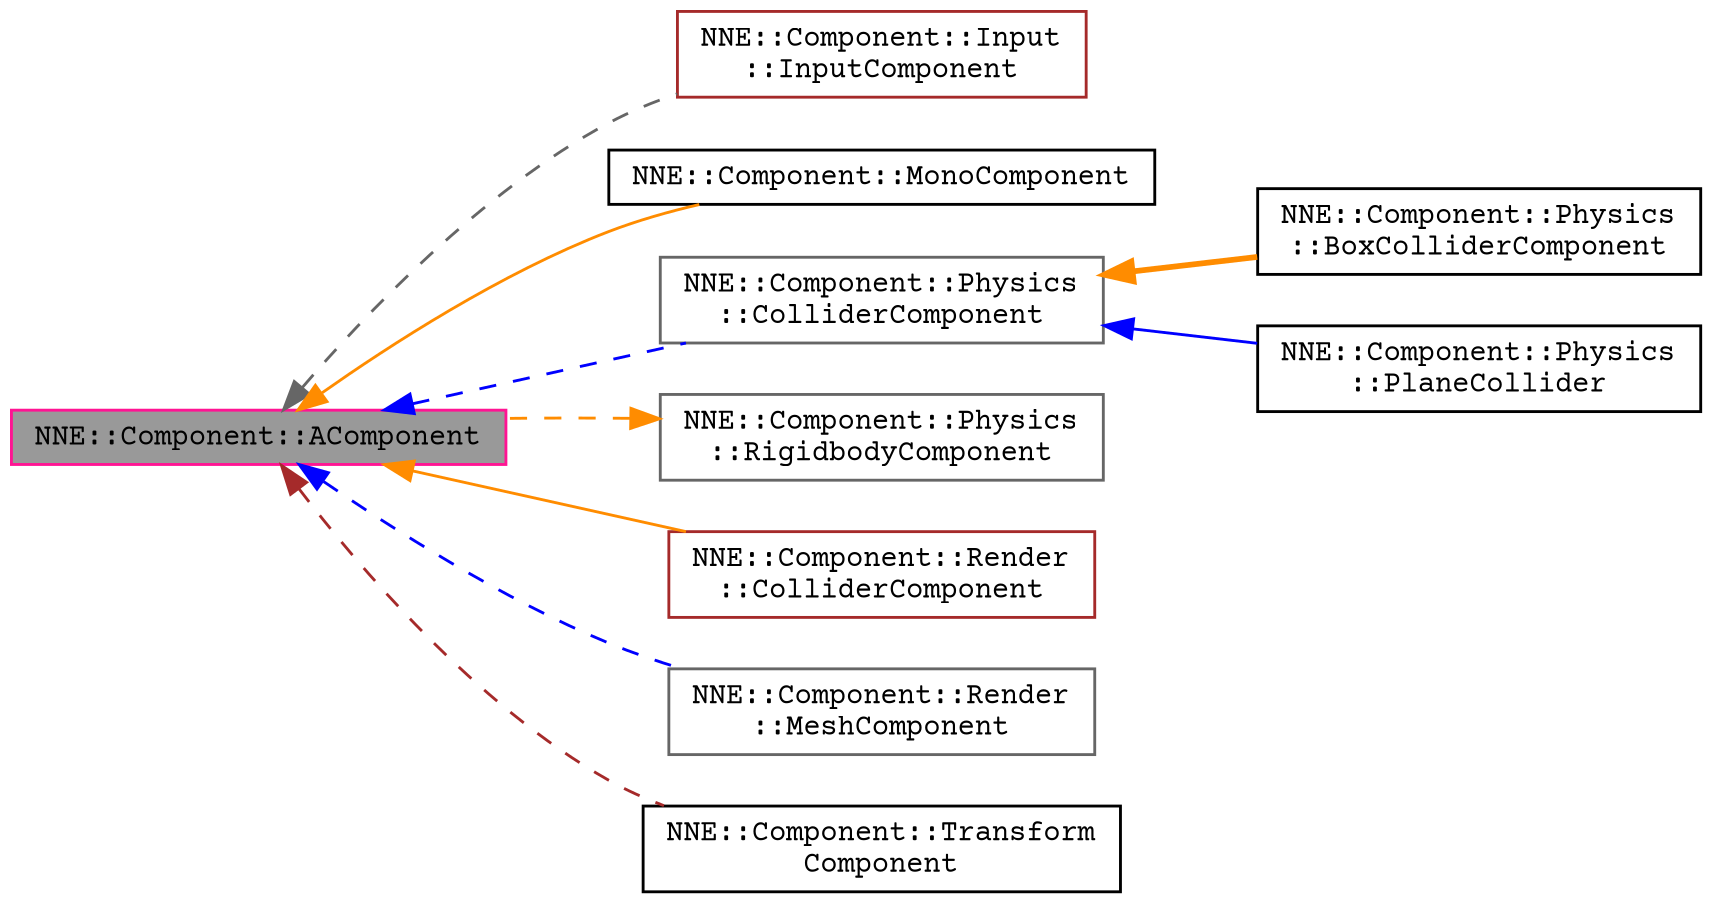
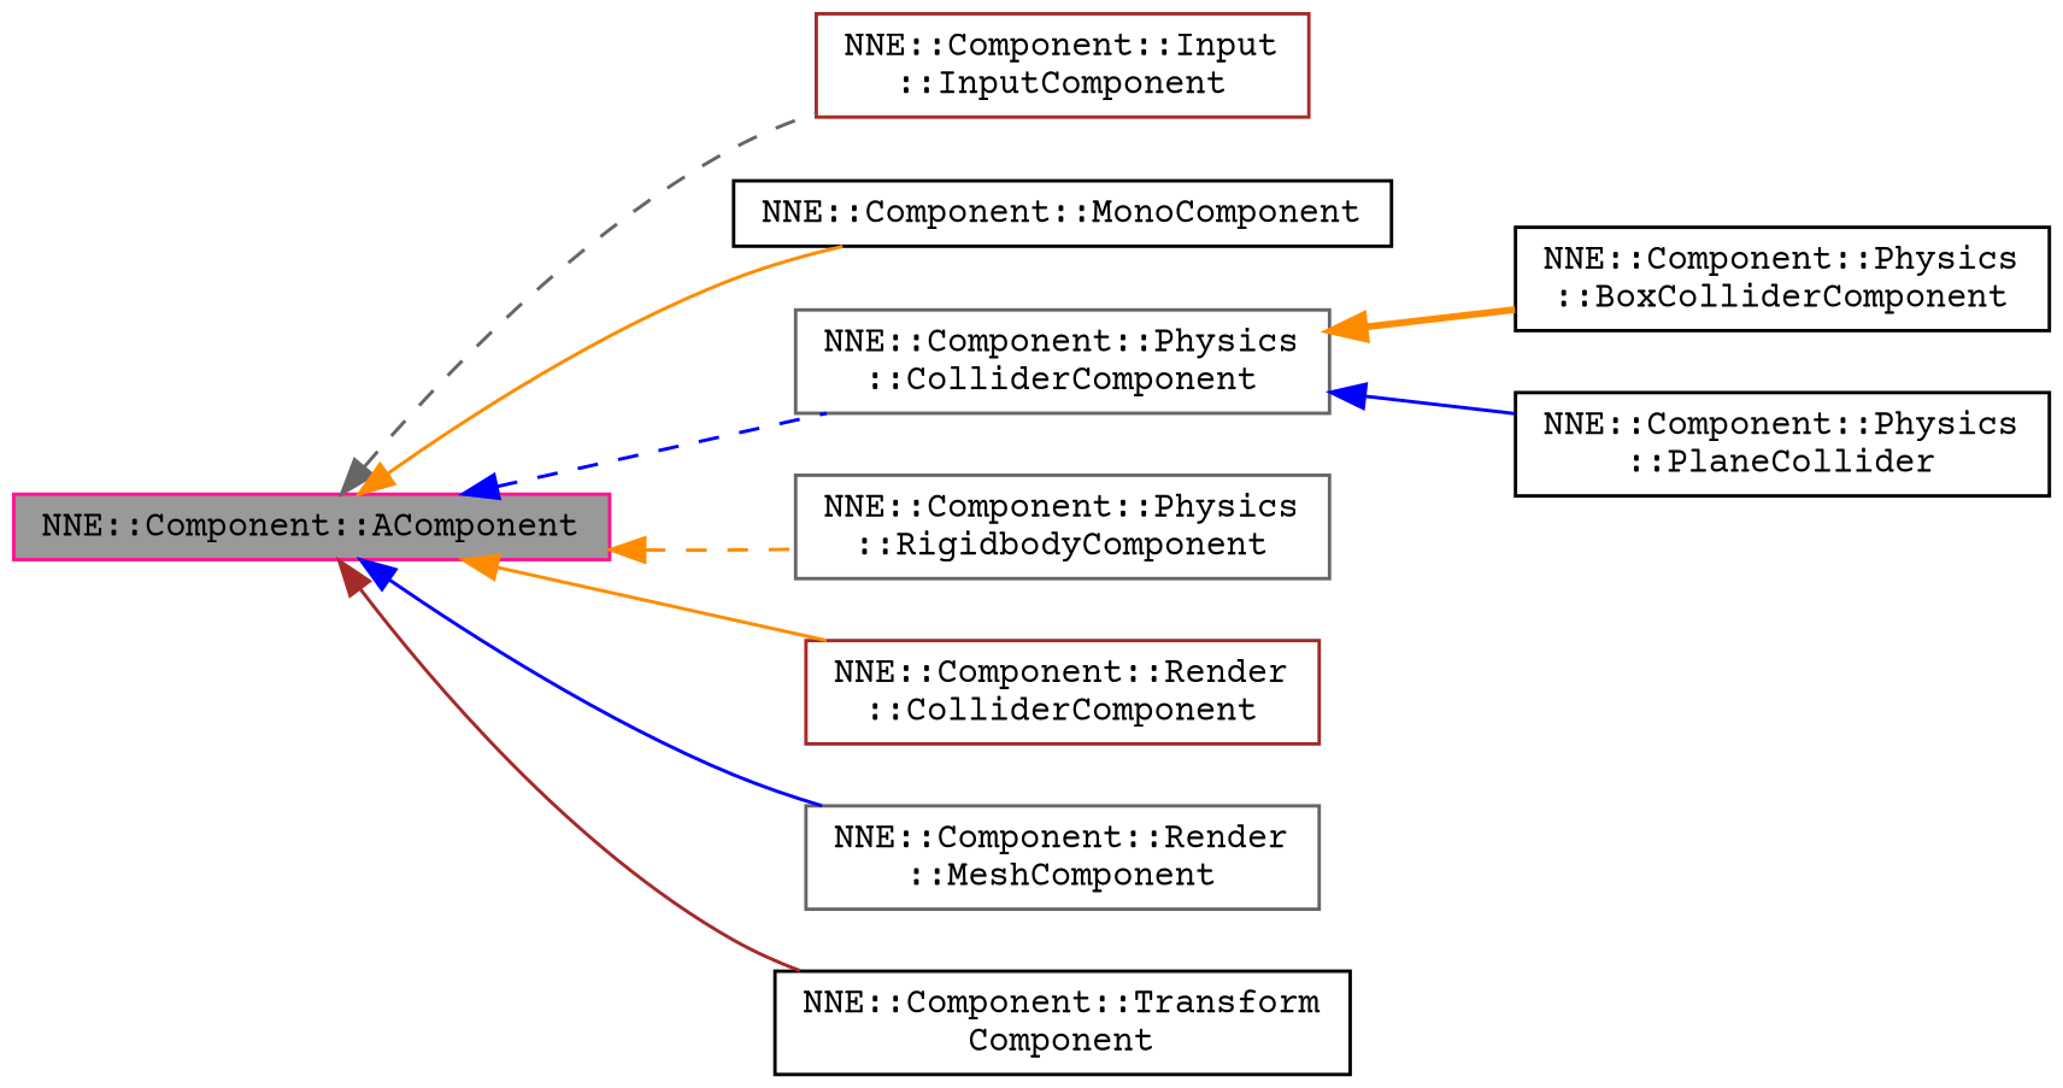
  digraph {
    fontname="Courier Prime"
    rankdir=LR
    node [color=black fillcolor=white fontname="Courier Prime" fontsize=10 shape=box style=filled]
    edge [color=darkorange dir=back fontname="Courier Prime" fontsize=10 labelfontname=Helvetica labelfontsize=10 style=dashed]
    n1 [color=deeppink fillcolor=grey60 fontcolor=black height=0.2 label="NNE::Component::AComponent" width=0.4]
    n2 [color=brown height=0.2 label="NNE::Component::Input\l::InputComponent" width=0.4]
    n3 [height=0.2 label="NNE::Component::MonoComponent" width=0.4]
    n4 [color=gray40 height=0.2 label="NNE::Component::Physics\l::ColliderComponent" width=0.4]
    n5 [color=gray40 height=0.2 label="NNE::Component::Physics\l::RigidbodyComponent" width=0.4]
    n6 [color=brown height=0.2 label="NNE::Component::Render\l::ColliderComponent" width=0.4]
    n7 [color=gray40 height=0.2 label="NNE::Component::Render\l::MeshComponent" width=0.4]
    n8 [height=0.2 label="NNE::Component::Transform\lComponent" width=0.4]
    n9 [height=0.2 label="NNE::Component::Physics\l::BoxColliderComponent" width=0.4]
    n10 [height=0.2 label="NNE::Component::Physics\l::PlaneCollider" width=0.4]
    n1 -> n2 [color=gray40]
    n1 -> n3 [style=solid]
    n1 -> n4 [color=blue]
-   n5 -> n1
+   n1 -> n5
    n1 -> n6 [style=solid]
-   n1 -> n7 [color=blue]
-   n1 -> n8 [color=brown]
+   n1 -> n7 [color=blue style=solid]
+   n1 -> n8 [color=brown style=solid]
    n4 -> n9 [style=bold]
    n4 -> n10 [color=blue style=solid]
  }
